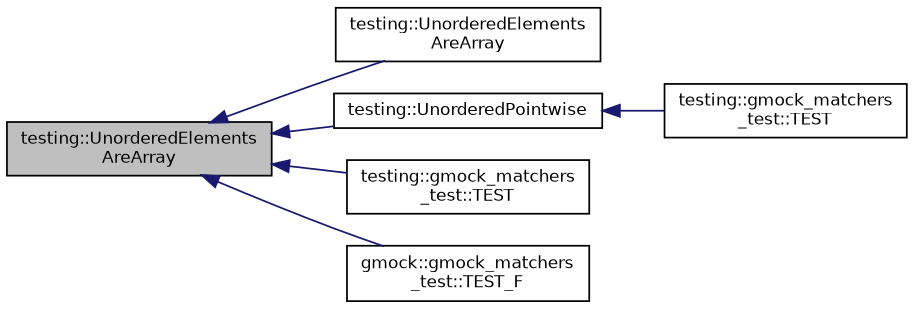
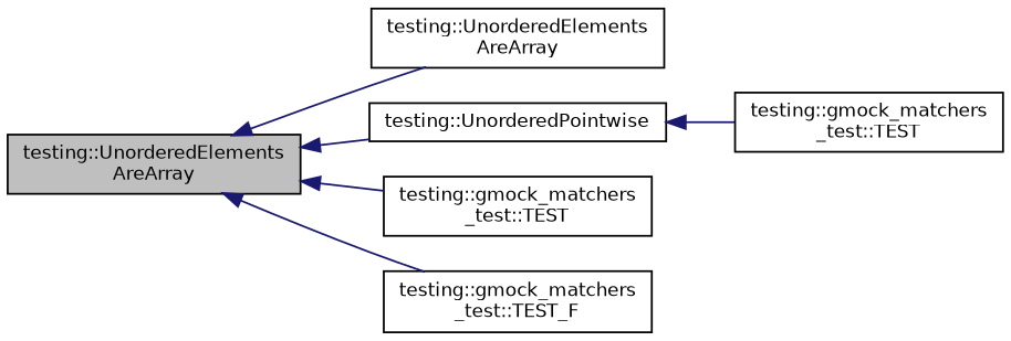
  digraph {
    rankdir=LR
    node [color=black fillcolor=white fontname=Helvetica fontsize=10 shape=record style=filled]
    edge [color=midnightblue dir=back fontname=Helvetica fontsize=10 labelfontname=Helvetica labelfontsize=10 style=solid]
    n1 [fillcolor=grey75 fontcolor=black height=0.2 label="testing::UnorderedElements\lAreArray" width=0.4]
    n2 [height=0.2 label="testing::UnorderedElements\lAreArray" width=0.4]
    n3 [height=0.2 label="testing::UnorderedPointwise" width=0.4]
    n4 [height=0.2 label="testing::gmock_matchers\l_test::TEST" width=0.4]
-   n5 [height=0.2 label="gmock::gmock_matchers\l_test::TEST_F" width=0.4]
+   n5 [height=0.2 label="testing::gmock_matchers\l_test::TEST_F" width=0.4]
    n6 [height=0.2 label="testing::gmock_matchers\l_test::TEST" width=0.4]
    n1 -> n2
    n1 -> n3
    n1 -> n4
    n1 -> n5
    n3 -> n6
  }
